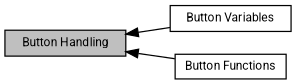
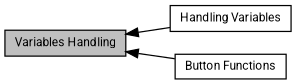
  digraph {
    fontname=Roboto
    rankdir=LR
    node [color=black fillcolor=white fontname=Roboto fontsize=10 shape=record style=filled]
    edge [dir=back fontname=Roboto fontsize=10 labelfontname=Helvetica labelfontsize=10 shape=plaintext style=solid]
-   n1 [height=0.2 label="Button Variables" width=0.4]
+   n1 [height=0.2 label="Handling Variables" width=0.4]
    n2 [height=0.2 label="Button Functions" width=0.4]
-   n3 [fillcolor=grey75 fontcolor=black height=0.2 label="Button Handling" width=0.4]
+   n3 [fillcolor=grey75 fontcolor=black height=0.2 label="Variables Handling" width=0.4]
    n3 -> n1
    n3 -> n2
  }
